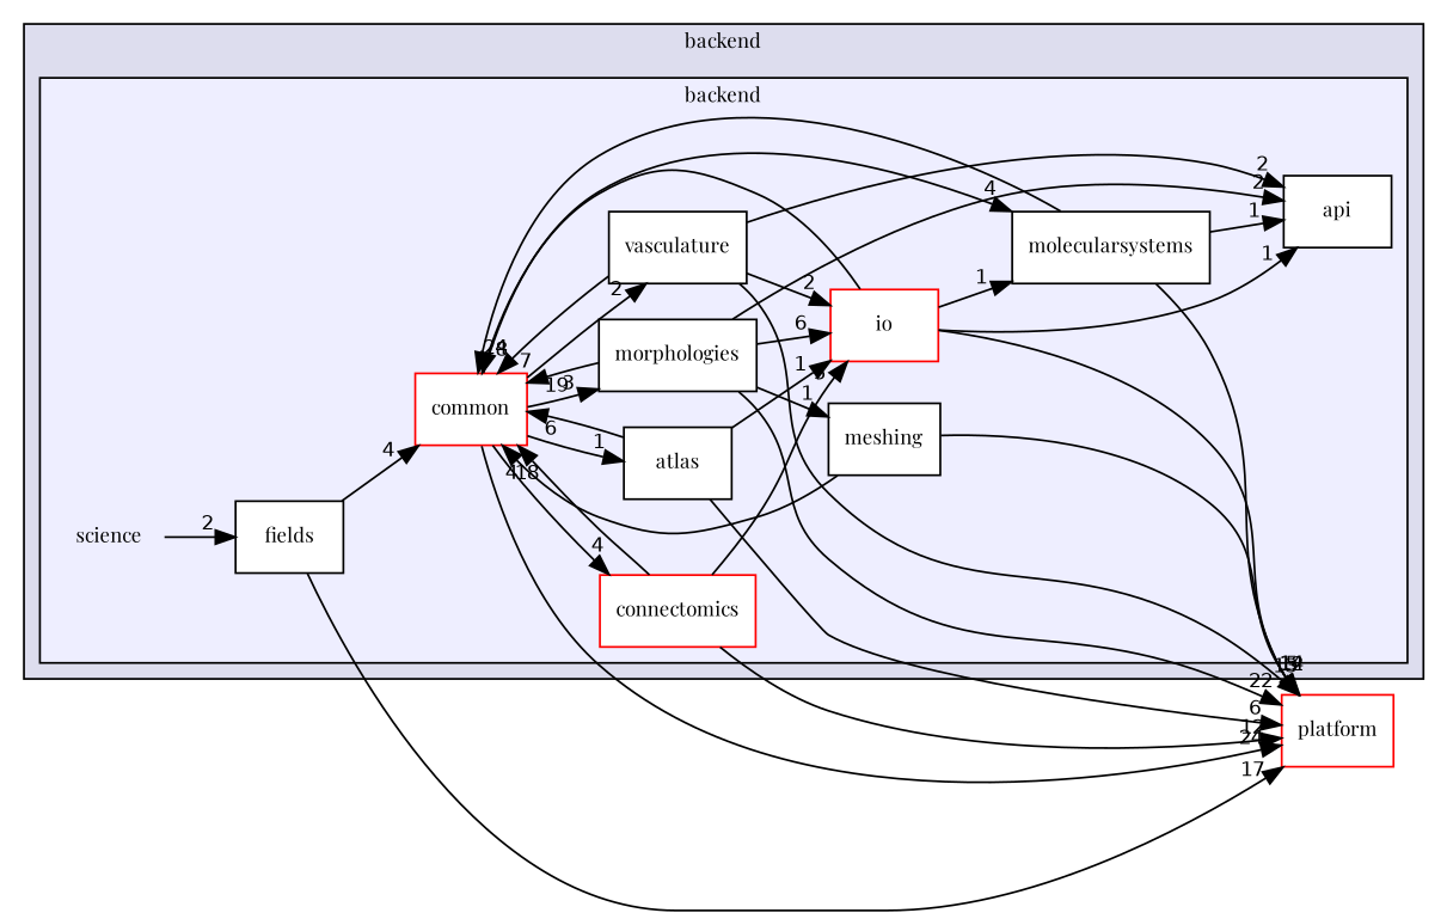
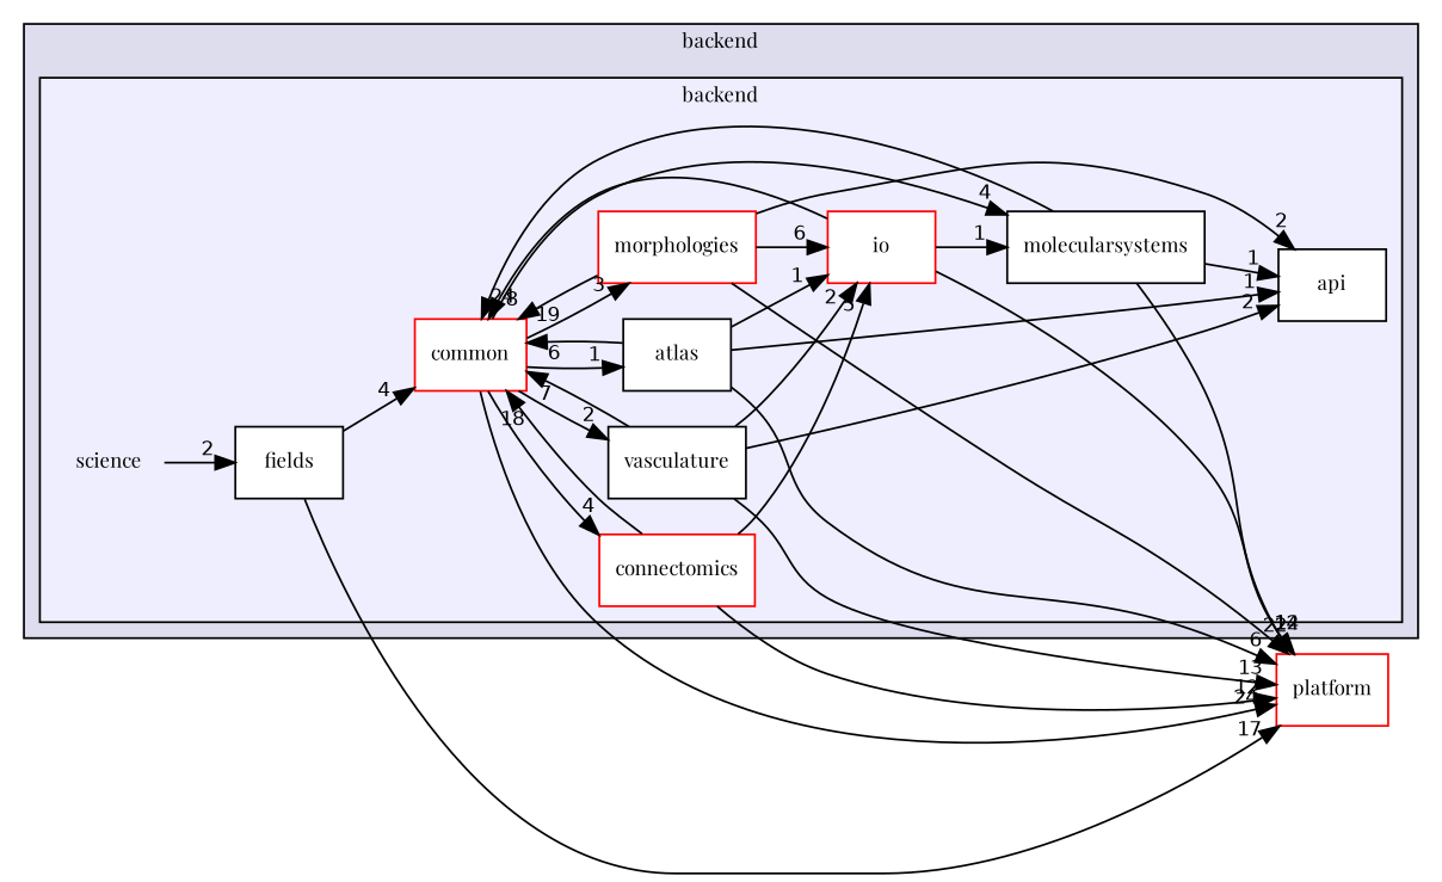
  digraph {
    compound=true
    rankdir=LR
    fontname="Playfair Display"
    node [fontname="Playfair Display" fontsize=10 shape=box fillcolor=white style=filled]
    edge [headlabel=1 labeldistance=1.5 labelfontname=Helvetica labelfontsize=10 fontname="Playfair Display"]
    n1 [label=science shape=plaintext fillcolor="" style=""]
    n2 [label=api]
    n3 [label=atlas]
    n4 [color=red label=common]
    n5 [color=red label=connectomics]
    n6 [label=fields]
    n7 [color=red label=io]
-   n8 [label=meshing]
    n9 [label=molecularsystems]
-   n10 [label=morphologies]
+   n10 [label=morphologies color=red]
    n11 [label=vasculature]
    n12 [color=red label=platform]
    subgraph cluster_1 {
      bgcolor="#ddddee"
      fontsize=10
      label=backend
      pencolor=black
      subgraph cluster_2 {
        bgcolor="#eeeeff"
        fontsize=10
        pencolor=black
        n1
        n2
        n3
        n4
        n5
        n6
        n7
-       n8
        n9
        n10
        n11
      }
    }
    n1 -> n6 [headlabel=2]
    n3 -> n4 [headlabel=6]
    n3 -> n7
    n3 -> n12 [headlabel=6]
    n4 -> n3
    n4 -> n5 [headlabel=4]
    n4 -> n9 [headlabel=4]
    n4 -> n10 [headlabel=3]
    n4 -> n11 [headlabel=2]
    n4 -> n12 [headlabel=24]
    n5 -> n4 [headlabel=18]
    n5 -> n7 [headlabel=5]
    n5 -> n12 [headlabel=12]
    n6 -> n4 [headlabel=4]
    n6 -> n12 [headlabel=17]
-   n7 -> n2
+   n3 -> n2
    n7 -> n4 [headlabel=8]
    n7 -> n9
    n7 -> n12 [headlabel=12]
-   n8 -> n4 [headlabel=4]
-   n8 -> n12 [headlabel=5]
    n9 -> n2
    n9 -> n4 [headlabel=24]
    n9 -> n12 [headlabel=14]
    n10 -> n2 [headlabel=2]
    n10 -> n4 [headlabel=19]
    n10 -> n7 [headlabel=6]
-   n10 -> n8
    n10 -> n12 [headlabel=22]
    n11 -> n2 [headlabel=2]
    n11 -> n4 [headlabel=7]
    n11 -> n7 [headlabel=2]
    n11 -> n12 [headlabel=13]
  }
